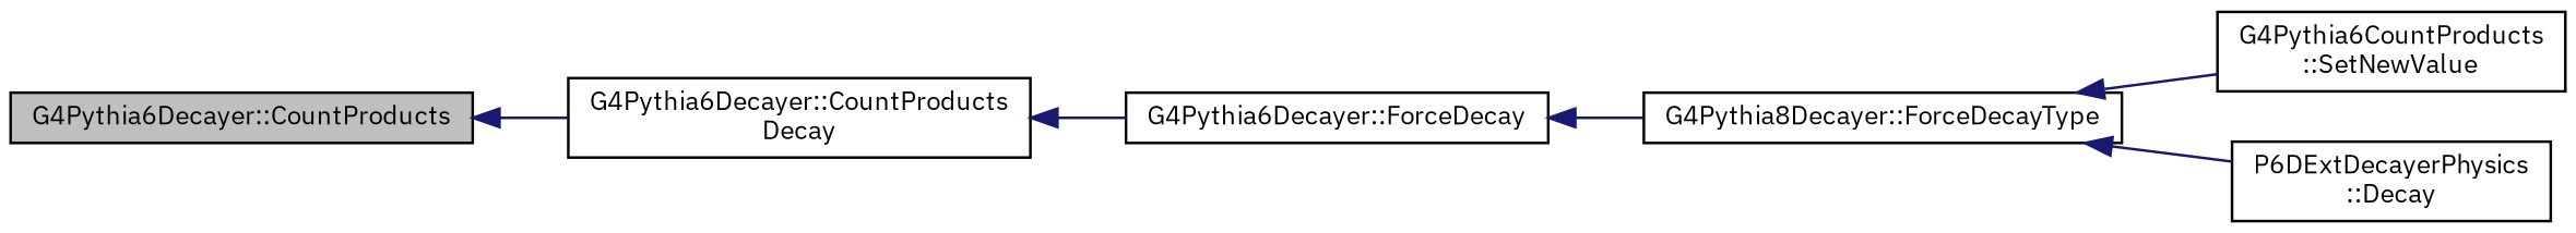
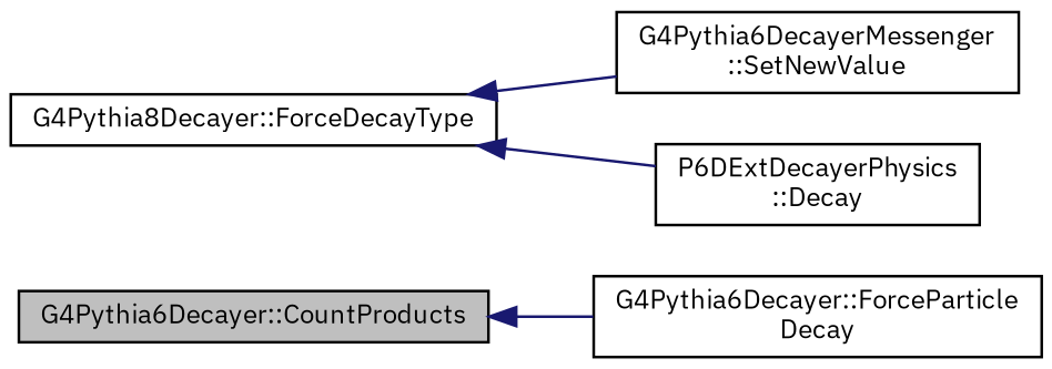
  digraph {
    fontname="IBM Plex Sans"
    rankdir=LR
    node [color=black fontname="IBM Plex Sans" fontsize=10 shape=record]
    edge [color=midnightblue dir=back fontname="IBM Plex Sans" fontsize=10 labelfontname=FreeSans labelfontsize=10 style=solid]
    n1 [fillcolor=grey75 fontcolor=black height=0.2 label="G4Pythia6Decayer::CountProducts" style=filled width=0.4]
-   n2 [height=0.2 label="G4Pythia6Decayer::CountProducts\lDecay" width=0.4]
-   n3 [height=0.2 label="G4Pythia6Decayer::ForceDecay" width=0.4]
+   n2 [height=0.2 label="G4Pythia6Decayer::ForceParticle\lDecay" width=0.4]
    n4 [height=0.2 label="G4Pythia8Decayer::ForceDecayType" width=0.4]
-   n5 [height=0.2 label="G4Pythia6CountProducts\l::SetNewValue" width=0.4]
+   n5 [height=0.2 label="G4Pythia6DecayerMessenger\l::SetNewValue" width=0.4]
    n6 [height=0.2 label="P6DExtDecayerPhysics\l::Decay" width=0.4]
    n1 -> n2
-   n2 -> n3
-   n3 -> n4
    n4 -> n5
    n4 -> n6
  }
